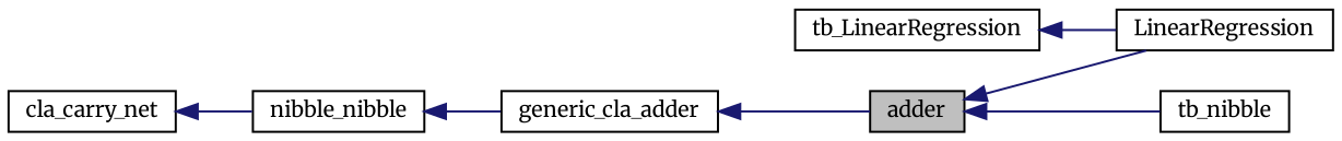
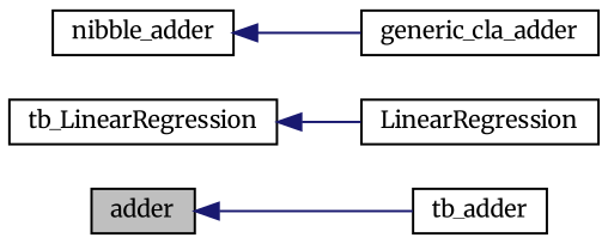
  digraph {
    fontname=Merriweather
    rankdir=LR
    node [color=black fillcolor=white fontname=Merriweather fontsize=10 shape=record style=filled]
    edge [color=midnightblue dir=back fontname=Merriweather fontsize=10 labelfontname=Helvetica labelfontsize=10 style=solid]
    n1 [fillcolor=grey75 fontcolor=black height=0.2 label=adder width=0.4]
    n2 [height=0.2 label=LinearRegression width=0.4]
-   n3 [height=0.2 label=tb_nibble width=0.4]
+   n3 [height=0.2 label=tb_adder width=0.4]
    n4 [height=0.2 label=generic_cla_adder width=0.4]
-   n5 [height=0.2 label=nibble_nibble width=0.4]
-   n6 [height=0.2 label=cla_carry_net width=0.4]
+   n5 [height=0.2 label=nibble_adder width=0.4]
    n7 [height=0.2 label=tb_LinearRegression width=0.4]
-   n1 -> n2
    n1 -> n3
-   n4 -> n1
    n5 -> n4
-   n6 -> n5
    n7 -> n2
  }
